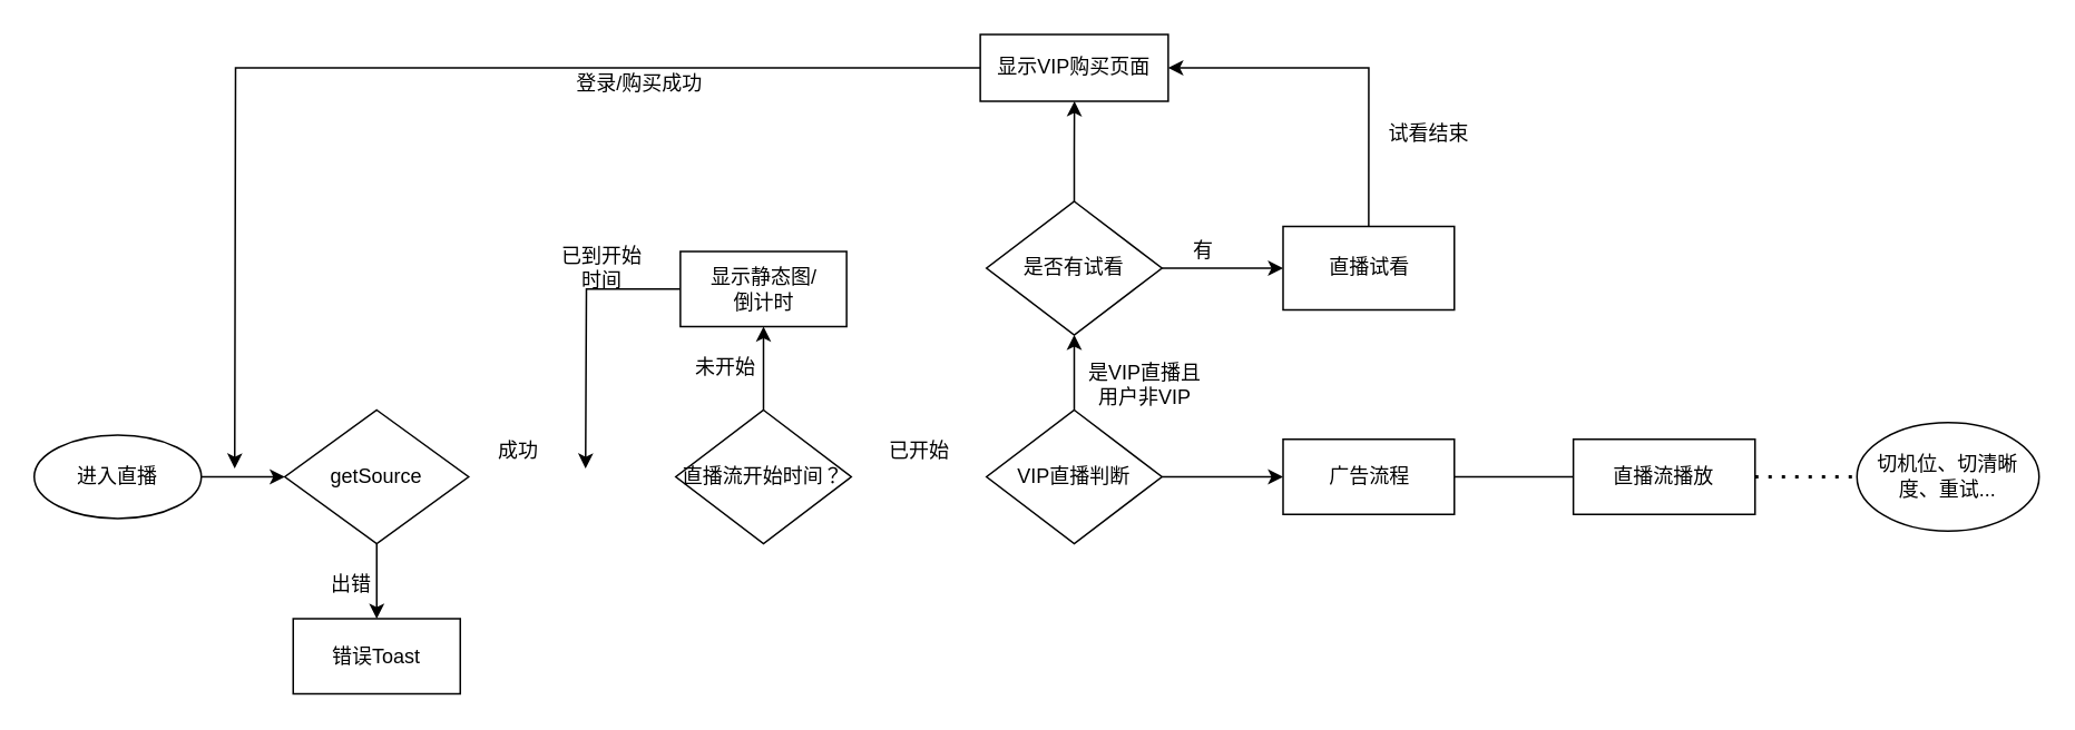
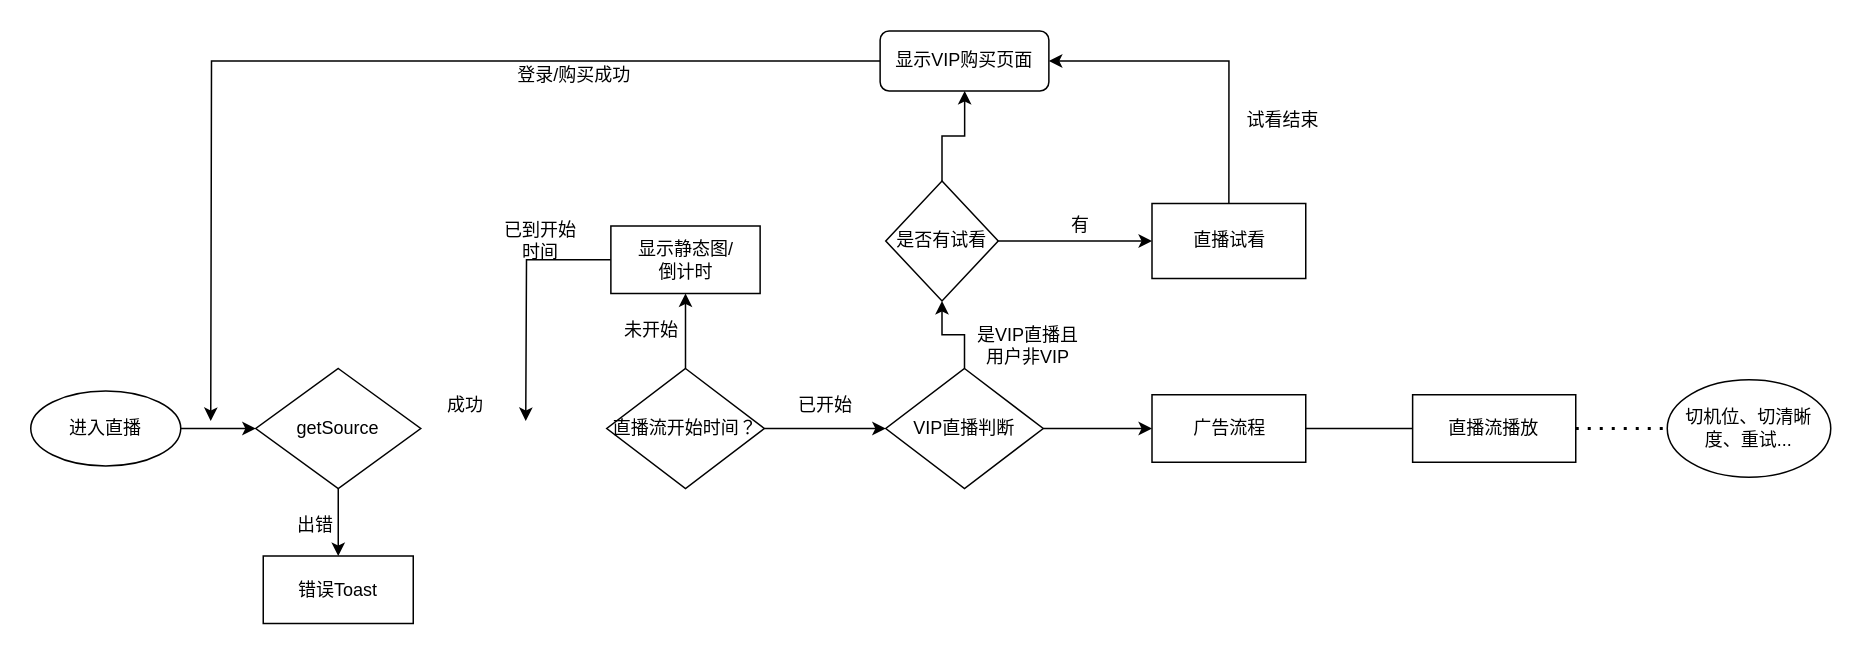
  <mxCell id="0" />
  <mxCell id="1" parent="0" />
  <mxCell id="2" value="" style="edgeStyle=orthogonalEdgeStyle;rounded=0;orthogonalLoop=1;jettySize=auto;html=1;entryX=0;entryY=0.5;entryDx=0;entryDy=0;" edge="1" parent="1" source="3"><mxGeometry relative="1" as="geometry"><mxPoint x="170" y="285" as="targetPoint" /></mxGeometry></mxCell>
  <mxCell id="3" value="进入直播" style="ellipse;whiteSpace=wrap;html=1;" vertex="1" parent="1"><mxGeometry x="20" y="260" width="100" height="50" as="geometry" /></mxCell>
  <mxCell id="4" value="错误Toast" style="rounded=0;whiteSpace=wrap;html=1;" vertex="1" parent="1"><mxGeometry x="175" y="370" width="100" height="45" as="geometry" /></mxCell>
  <mxCell id="5" value="出错" style="text;html=1;strokeColor=none;fillColor=none;align=center;verticalAlign=middle;whiteSpace=wrap;rounded=0;" vertex="1" parent="1"><mxGeometry x="190" y="340" width="40" height="20" as="geometry" /></mxCell>
  <mxCell id="6" style="edgeStyle=orthogonalEdgeStyle;rounded=0;orthogonalLoop=1;jettySize=auto;html=1;exitX=0.5;exitY=1;exitDx=0;exitDy=0;entryX=0.5;entryY=0;entryDx=0;entryDy=0;" edge="1" parent="1" source="7" target="4"><mxGeometry relative="1" as="geometry" /></mxCell>
  <mxCell id="7" value="getSource" style="rhombus;whiteSpace=wrap;html=1;" vertex="1" parent="1"><mxGeometry x="170" y="245" width="110" height="80" as="geometry" /></mxCell>
  <mxCell id="8" style="edgeStyle=orthogonalEdgeStyle;rounded=0;orthogonalLoop=1;jettySize=auto;html=1;exitX=0.5;exitY=0;exitDx=0;exitDy=0;entryX=0.5;entryY=1;entryDx=0;entryDy=0;" edge="1" parent="1" source="10" target="13"><mxGeometry relative="1" as="geometry" /></mxCell>
+ <mxCell id="9" value="" style="edgeStyle=orthogonalEdgeStyle;rounded=0;orthogonalLoop=1;jettySize=auto;html=1;entryX=0;entryY=0.5;entryDx=0;entryDy=0;" edge="1" parent="1" source="10" target="18"><mxGeometry relative="1" as="geometry"><mxPoint x="581.5" y="285" as="targetPoint" /></mxGeometry></mxCell>
  <mxCell id="10" value="直播流开始时间？" style="rhombus;whiteSpace=wrap;html=1;" vertex="1" parent="1"><mxGeometry x="404" y="245" width="105" height="80" as="geometry" /></mxCell>
  <mxCell id="11" value="成功" style="text;html=1;strokeColor=none;fillColor=none;align=center;verticalAlign=middle;whiteSpace=wrap;rounded=0;" vertex="1" parent="1"><mxGeometry x="290" y="260" width="40" height="20" as="geometry" /></mxCell>
  <mxCell id="12" style="edgeStyle=orthogonalEdgeStyle;rounded=0;orthogonalLoop=1;jettySize=auto;html=1;" edge="1" parent="1" source="13"><mxGeometry relative="1" as="geometry"><mxPoint x="350" y="280" as="targetPoint" /></mxGeometry></mxCell>
  <mxCell id="13" value="显示静态图/&lt;br&gt;倒计时" style="whiteSpace=wrap;html=1;" vertex="1" parent="1"><mxGeometry x="406.75" y="150" width="99.5" height="45" as="geometry" /></mxCell>
  <mxCell id="14" value="未开始" style="text;html=1;strokeColor=none;fillColor=none;align=center;verticalAlign=middle;whiteSpace=wrap;rounded=0;" vertex="1" parent="1"><mxGeometry x="414" y="210" width="40" height="20" as="geometry" /></mxCell>
  <mxCell id="15" value="已到开始时间" style="text;html=1;strokeColor=none;fillColor=none;align=center;verticalAlign=middle;whiteSpace=wrap;rounded=0;" vertex="1" parent="1"><mxGeometry x="330" y="150" width="60" height="20" as="geometry" /></mxCell>
  <mxCell id="16" value="" style="edgeStyle=orthogonalEdgeStyle;rounded=0;orthogonalLoop=1;jettySize=auto;html=1;entryX=0.5;entryY=1;entryDx=0;entryDy=0;" edge="1" parent="1" source="18" target="23"><mxGeometry relative="1" as="geometry"><mxPoint x="643" y="190" as="targetPoint" /></mxGeometry></mxCell>
  <mxCell id="17" value="" style="edgeStyle=orthogonalEdgeStyle;rounded=0;orthogonalLoop=1;jettySize=auto;html=1;" edge="1" parent="1" source="18" target="32"><mxGeometry relative="1" as="geometry" /></mxCell>
  <mxCell id="18" value="VIP直播判断" style="rhombus;whiteSpace=wrap;html=1;" vertex="1" parent="1"><mxGeometry x="590" y="245" width="105" height="80" as="geometry" /></mxCell>
  <mxCell id="19" value="已开始" style="text;html=1;strokeColor=none;fillColor=none;align=center;verticalAlign=middle;whiteSpace=wrap;rounded=0;" vertex="1" parent="1"><mxGeometry x="530" y="260" width="40" height="20" as="geometry" /></mxCell>
  <mxCell id="20" value="是VIP直播且用户非VIP" style="text;html=1;strokeColor=none;fillColor=none;align=center;verticalAlign=middle;whiteSpace=wrap;rounded=0;" vertex="1" parent="1"><mxGeometry x="650" y="220" width="70" height="20" as="geometry" /></mxCell>
  <mxCell id="21" value="" style="edgeStyle=orthogonalEdgeStyle;rounded=0;orthogonalLoop=1;jettySize=auto;html=1;" edge="1" parent="1" source="23" target="25"><mxGeometry relative="1" as="geometry" /></mxCell>
  <mxCell id="22" value="" style="edgeStyle=orthogonalEdgeStyle;rounded=0;orthogonalLoop=1;jettySize=auto;html=1;" edge="1" parent="1" source="23" target="28"><mxGeometry relative="1" as="geometry" /></mxCell>
- <mxCell id="23" value="是否有试看" style="rhombus;whiteSpace=wrap;html=1;" vertex="1" parent="1"><mxGeometry x="590" y="120" width="105" height="80" as="geometry" /></mxCell>
+ <mxCell id="23" value="是否有试看" style="rhombus;whiteSpace=wrap;html=1;" vertex="1" parent="1"><mxGeometry x="590" y="120" width="75" height="80" as="geometry" /></mxCell>
  <mxCell id="24" style="edgeStyle=orthogonalEdgeStyle;rounded=0;orthogonalLoop=1;jettySize=auto;html=1;exitX=0.5;exitY=0;exitDx=0;exitDy=0;entryX=1;entryY=0.5;entryDx=0;entryDy=0;" edge="1" parent="1" source="25" target="28"><mxGeometry relative="1" as="geometry" /></mxCell>
  <mxCell id="25" value="直播试看" style="whiteSpace=wrap;html=1;" vertex="1" parent="1"><mxGeometry x="767.5" y="135" width="102.5" height="50" as="geometry" /></mxCell>
  <mxCell id="26" value="有" style="text;html=1;strokeColor=none;fillColor=none;align=center;verticalAlign=middle;whiteSpace=wrap;rounded=0;" vertex="1" parent="1"><mxGeometry x="700" y="140" width="40" height="20" as="geometry" /></mxCell>
  <mxCell id="27" style="edgeStyle=orthogonalEdgeStyle;rounded=0;orthogonalLoop=1;jettySize=auto;html=1;exitX=0;exitY=0.5;exitDx=0;exitDy=0;" edge="1" parent="1" source="28"><mxGeometry relative="1" as="geometry"><mxPoint x="140" y="280" as="targetPoint" /></mxGeometry></mxCell>
- <mxCell id="28" value="显示VIP购买页面" style="whiteSpace=wrap;html=1;" vertex="1" parent="1"><mxGeometry x="586.25" y="20" width="112.5" height="40" as="geometry" /></mxCell>
+ <mxCell id="28" value="显示VIP购买页面" style="whiteSpace=wrap;html=1;rounded=1;" vertex="1" parent="1"><mxGeometry x="586.25" y="20" width="112.5" height="40" as="geometry" /></mxCell>
  <mxCell id="29" value="试看结束" style="text;html=1;strokeColor=none;fillColor=none;align=center;verticalAlign=middle;whiteSpace=wrap;rounded=0;" vertex="1" parent="1"><mxGeometry x="830" y="70" width="50" height="20" as="geometry" /></mxCell>
  <mxCell id="30" value="登录/购买成功" style="text;html=1;strokeColor=none;fillColor=none;align=center;verticalAlign=middle;whiteSpace=wrap;rounded=0;" vertex="1" parent="1"><mxGeometry x="335" y="40" width="95" height="20" as="geometry" /></mxCell>
  <mxCell id="31" value="" style="edgeStyle=orthogonalEdgeStyle;rounded=0;orthogonalLoop=1;jettySize=auto;html=1;endArrow=none;" edge="1" parent="1" source="32" target="33"><mxGeometry relative="1" as="geometry" /></mxCell>
  <mxCell id="32" value="广告流程" style="whiteSpace=wrap;html=1;" vertex="1" parent="1"><mxGeometry x="767.5" y="262.5" width="102.5" height="45" as="geometry" /></mxCell>
  <mxCell id="33" value="直播流播放" style="whiteSpace=wrap;html=1;" vertex="1" parent="1"><mxGeometry x="941.25" y="262.5" width="108.75" height="45" as="geometry" /></mxCell>
  <mxCell id="34" value="" style="endArrow=none;dashed=1;html=1;dashPattern=1 3;strokeWidth=2;exitX=1;exitY=0.5;exitDx=0;exitDy=0;entryX=0;entryY=0.5;entryDx=0;entryDy=0;" edge="1" parent="1" source="33" target="35"><mxGeometry width="50" height="50" relative="1" as="geometry"><mxPoint x="1050" y="284.5" as="sourcePoint" /><mxPoint x="1100" y="260" as="targetPoint" /></mxGeometry></mxCell>
  <mxCell id="35" value="切机位、切清晰度、重试..." style="ellipse;whiteSpace=wrap;html=1;" vertex="1" parent="1"><mxGeometry x="1111" y="252.5" width="109" height="65" as="geometry" /></mxCell>
